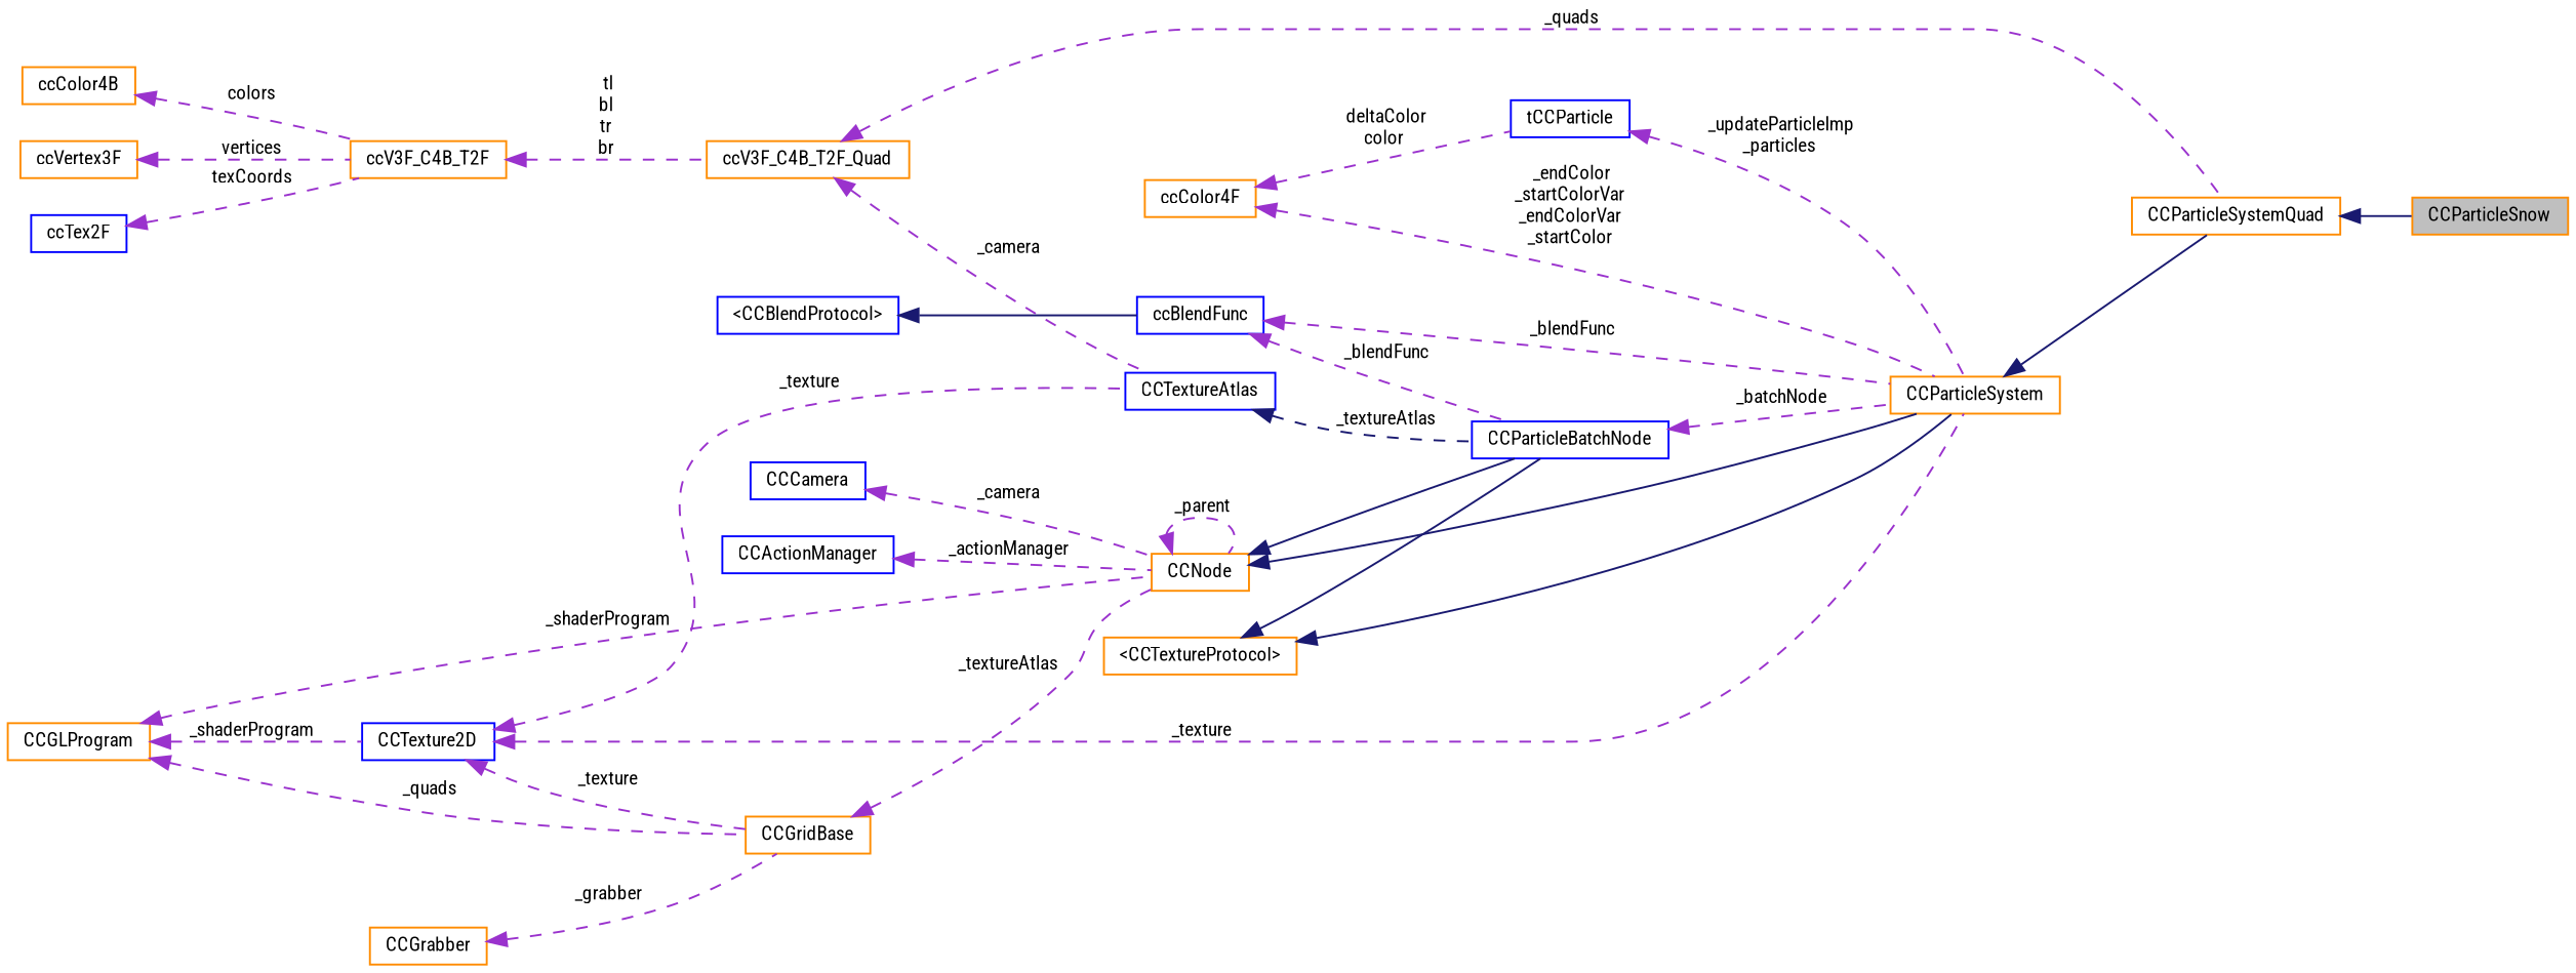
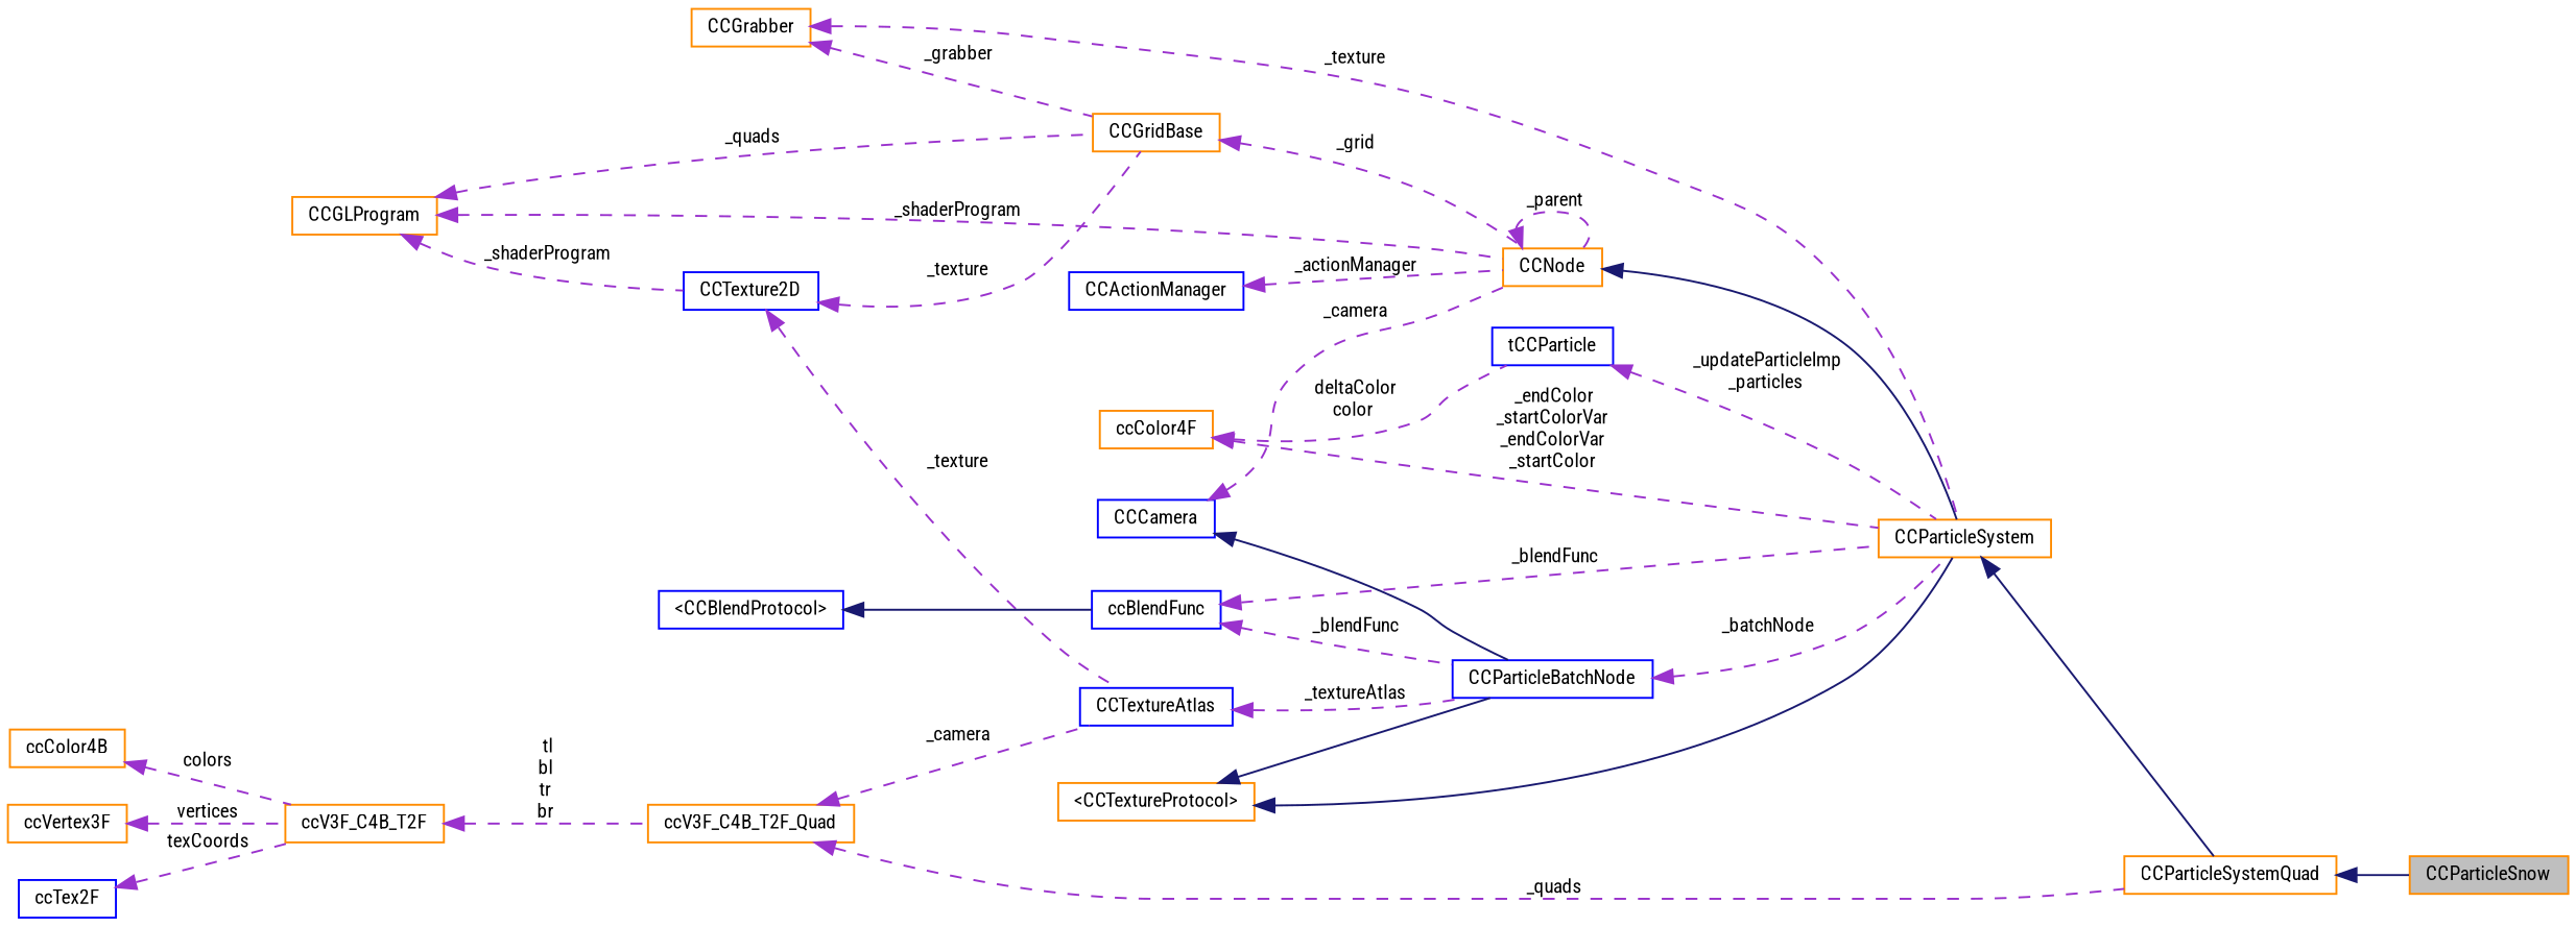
  digraph {
    fontname="Roboto Condensed"
    rankdir=LR
    node [color=darkorange fontname="Roboto Condensed" fontsize=10 shape=record]
    edge [color=darkorchid3 dir=back fontname="Roboto Condensed" fontsize=10 labelfontname=FreeSans labelfontsize=10 style=dashed]
    n1 [fillcolor=grey75 fontcolor=black height=0.2 label=CCParticleSnow style=filled width=0.4]
    n2 [height=0.2 label=CCParticleSystemQuad width=0.4]
    n3 [height=0.2 label=CCParticleSystem width=0.4]
    n4 [height=0.2 label=CCNode width=0.4]
    n5 [color=blue height=0.2 label=CCParticleBatchNode width=0.4]
    n6 [height=0.2 label=CCGridBase width=0.4]
    n7 [height=0.2 label=CCGrabber width=0.4]
    n8 [color=blue height=0.2 label=CCTexture2D width=0.4]
    n9 [color=blue height=0.2 label=CCTextureAtlas width=0.4]
    n10 [height=0.2 label=CCGLProgram width=0.4]
    n11 [color=blue height=0.2 label=CCCamera width=0.4]
    n12 [color=blue height=0.2 label=CCActionManager width=0.4]
    n13 [height=0.2 label="\<CCTextureProtocol\>" width=0.4]
    n14 [color=blue height=0.2 label="\<CCBlendProtocol\>" width=0.4]
    n15 [color=blue height=0.2 label=ccBlendFunc width=0.4]
    n16 [height=0.2 label=ccV3F_C4B_T2F_Quad width=0.4]
    n17 [height=0.2 label=ccV3F_C4B_T2F width=0.4]
    n18 [height=0.2 label=ccColor4B width=0.4]
    n19 [height=0.2 label=ccVertex3F width=0.4]
    n20 [color=blue height=0.2 label=ccTex2F width=0.4]
    n21 [color=blue height=0.2 label=tCCParticle width=0.4]
    n22 [height=0.2 label=ccColor4F width=0.4]
    n2 -> n1 [color=midnightblue style=solid]
    n3 -> n2 [color=midnightblue style=solid]
    n4 -> n3 [color=midnightblue style=solid]
    n4 -> n4 [label=" _parent"]
-   n4 -> n5 [color=midnightblue style=solid]
+   n11 -> n5 [color=midnightblue style=solid]
    n5 -> n3 [label=" _batchNode"]
-   n6 -> n4 [label=" _textureAtlas"]
+   n6 -> n4 [label=" _grid"]
    n7 -> n6 [label=" _grabber"]
-   n8 -> n3 [label=" _texture"]
+   n7 -> n3 [label=" _texture"]
    n8 -> n6 [label=" _texture"]
    n8 -> n9 [label=" _texture"]
-   n9 -> n5 [color=midnightblue label=" _textureAtlas"]
+   n9 -> n5 [label=" _textureAtlas"]
    n10 -> n4 [label=" _shaderProgram"]
    n10 -> n6 [label=" _quads"]
    n10 -> n8 [label=" _shaderProgram"]
    n11 -> n4 [label=" _camera"]
    n12 -> n4 [label=" _actionManager"]
    n13 -> n3 [color=midnightblue style=solid]
    n13 -> n5 [color=midnightblue style=solid]
    n14 -> n15 [color=midnightblue style=solid]
    n15 -> n3 [label=" _blendFunc"]
    n15 -> n5 [label=" _blendFunc"]
    n16 -> n2 [label=" _quads"]
    n16 -> n9 [label=" _camera"]
    n17 -> n16 [label=" tl\nbl\ntr\nbr"]
    n18 -> n17 [label=" colors"]
    n19 -> n17 [label=" vertices"]
    n20 -> n17 [label=" texCoords"]
    n21 -> n3 [label=" _updateParticleImp\n_particles"]
    n22 -> n3 [label=" _endColor\n_startColorVar\n_endColorVar\n_startColor"]
    n22 -> n21 [label=" deltaColor\ncolor"]
  }
